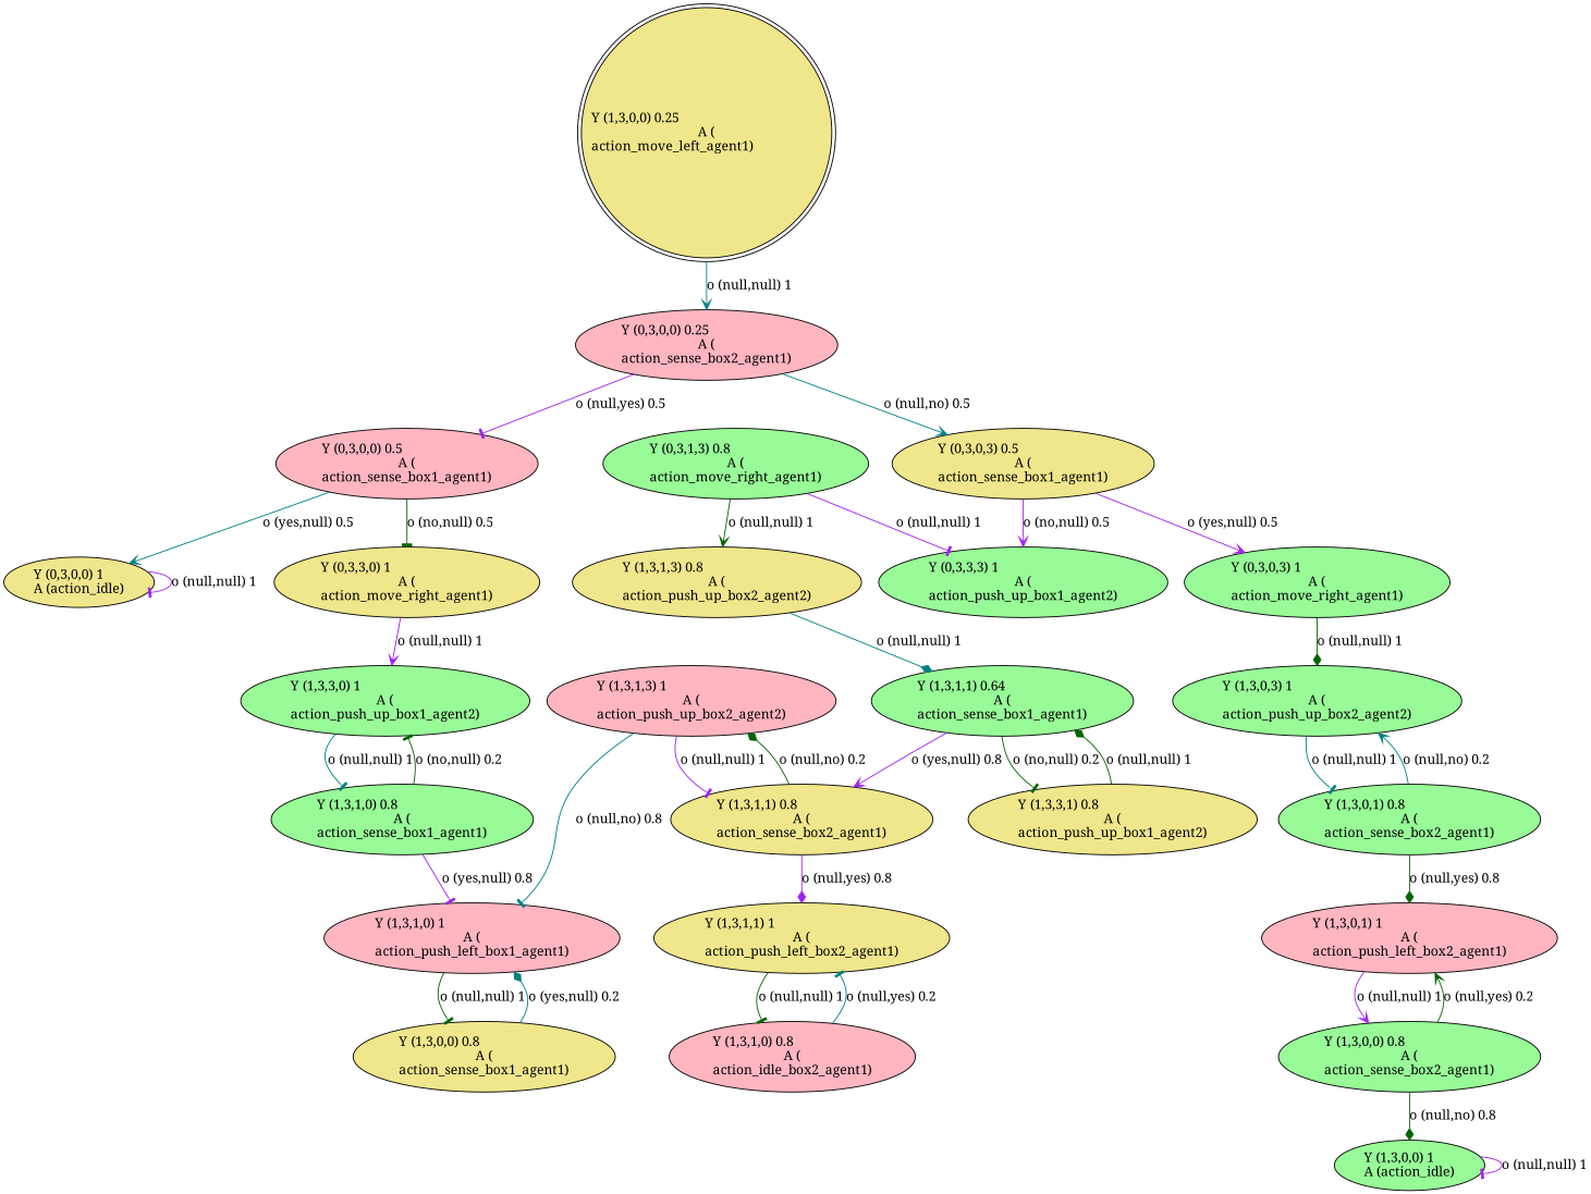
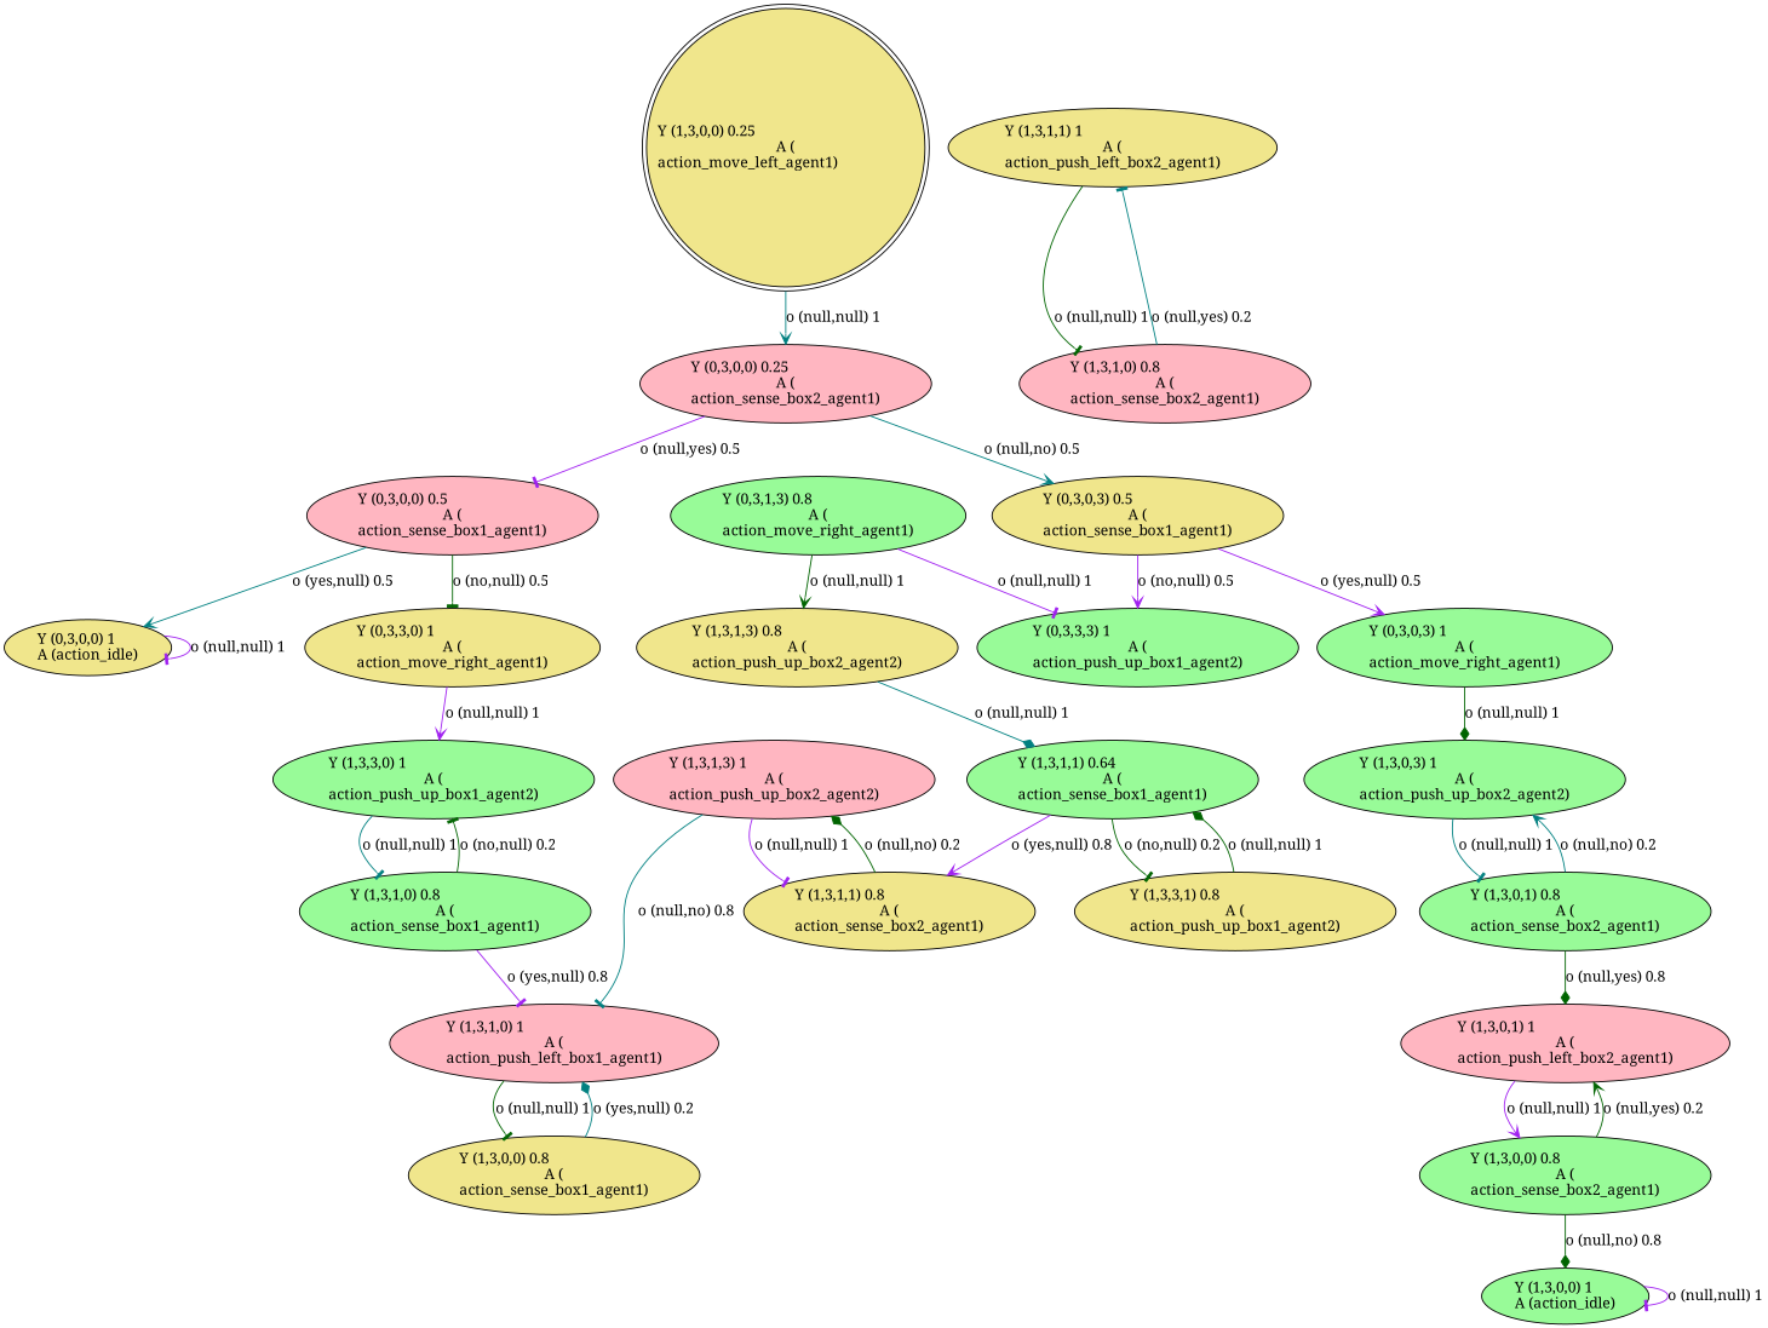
  digraph {
    fontname="Noto Serif"
    node [fillcolor=palegreen fontname="Noto Serif" style=filled]
    edge [arrowhead=tee color=purple fontname="Noto Serif"]
    n1 [fillcolor=khaki label="Y (1,3,0,0) 0.25\lA (\naction_move_left_agent1)\l" labeljust=l shape=doublecircle]
    n2 [fillcolor=lightpink label="Y (0,3,0,0) 0.25\lA (\naction_sense_box2_agent1)\l"]
    n3 [fillcolor=lightpink label="Y (0,3,0,0) 0.5\lA (\naction_sense_box1_agent1)\l"]
    n4 [fillcolor=khaki label="Y (0,3,0,3) 0.5\lA (\naction_sense_box1_agent1)\l"]
    n5 [fillcolor=khaki label="Y (0,3,0,0) 1\lA (action_idle)\l"]
    n6 [fillcolor=khaki label="Y (0,3,3,0) 1\lA (\naction_move_right_agent1)\l"]
    n7 [label="Y (0,3,0,3) 1\lA (\naction_move_right_agent1)\l"]
    n8 [label="Y (0,3,3,3) 1\lA (\naction_push_up_box1_agent2)\l"]
    n9 [label="Y (1,3,3,0) 1\lA (\naction_push_up_box1_agent2)\l"]
    n10 [label="Y (1,3,0,3) 1\lA (\naction_push_up_box2_agent2)\l"]
    n11 [label="Y (1,3,1,0) 0.8\lA (\naction_sense_box1_agent1)\l"]
    n12 [label="Y (1,3,0,0) 1\lA (action_idle)\l"]
    n13 [fillcolor=lightpink label="Y (1,3,1,0) 1\lA (\naction_push_left_box1_agent1)\l"]
    n14 [fillcolor=khaki label="Y (1,3,0,0) 0.8\lA (\naction_sense_box1_agent1)\l"]
    n15 [label="Y (1,3,0,1) 0.8\lA (\naction_sense_box2_agent1)\l"]
    n16 [label="Y (0,3,1,3) 0.8\lA (\naction_move_right_agent1)\l"]
    n17 [fillcolor=khaki label="Y (1,3,1,3) 0.8\lA (\naction_push_up_box2_agent2)\l"]
    n18 [fillcolor=lightpink label="Y (1,3,0,1) 1\lA (\naction_push_left_box2_agent1)\l"]
    n19 [label="Y (1,3,0,0) 0.8\lA (\naction_sense_box2_agent1)\l"]
    n20 [label="Y (1,3,1,1) 0.64\lA (\naction_sense_box1_agent1)\l"]
    n21 [fillcolor=khaki label="Y (1,3,1,1) 0.8\lA (\naction_sense_box2_agent1)\l"]
    n22 [fillcolor=khaki label="Y (1,3,3,1) 0.8\lA (\naction_push_up_box1_agent2)\l"]
    n23 [fillcolor=lightpink label="Y (1,3,1,3) 1\lA (\naction_push_up_box2_agent2)\l"]
    n24 [fillcolor=khaki label="Y (1,3,1,1) 1\lA (\naction_push_left_box2_agent1)\l"]
-   n25 [fillcolor=lightpink label="Y (1,3,1,0) 0.8\lA (\naction_idle_box2_agent1)\l"]
+   n25 [fillcolor=lightpink label="Y (1,3,1,0) 0.8\lA (\naction_sense_box2_agent1)\l"]
    n1 -> n2 [arrowhead=vee color=teal label="o (null,null) 1\l"]
    n2 -> n3 [label="o (null,yes) 0.5\l"]
    n2 -> n4 [arrowhead=vee color=teal label="o (null,no) 0.5\l"]
    n3 -> n5 [arrowhead=vee color=teal label="o (yes,null) 0.5\l"]
    n3 -> n6 [color=darkgreen label="o (no,null) 0.5\l"]
    n4 -> n7 [arrowhead=vee label="o (yes,null) 0.5\l"]
    n4 -> n8 [arrowhead=vee label="o (no,null) 0.5\l"]
    n5 -> n5 [label="o (null,null) 1\l"]
    n6 -> n9 [arrowhead=vee label="o (null,null) 1\l"]
    n7 -> n10 [arrowhead=diamond color=darkgreen label="o (null,null) 1\l"]
    n9 -> n11 [color=teal label="o (null,null) 1\l"]
    n10 -> n15 [color=teal label="o (null,null) 1\l"]
    n11 -> n9 [color=darkgreen label="o (no,null) 0.2\l"]
    n11 -> n13 [label="o (yes,null) 0.8\l"]
    n12 -> n12 [label="o (null,null) 1\l"]
    n13 -> n14 [color=darkgreen label="o (null,null) 1\l"]
    n14 -> n13 [arrowhead=diamond color=teal label="o (yes,null) 0.2\l"]
    n15 -> n10 [arrowhead=vee color=teal label="o (null,no) 0.2\l"]
    n15 -> n18 [arrowhead=diamond color=darkgreen label="o (null,yes) 0.8\l"]
    n16 -> n8 [label="o (null,null) 1\l"]
    n16 -> n17 [arrowhead=vee color=darkgreen label="o (null,null) 1\l"]
    n17 -> n20 [arrowhead=diamond color=teal label="o (null,null) 1\l"]
    n18 -> n19 [arrowhead=vee label="o (null,null) 1\l"]
    n19 -> n12 [arrowhead=diamond color=darkgreen label="o (null,no) 0.8\l"]
    n19 -> n18 [arrowhead=vee color=darkgreen label="o (null,yes) 0.2\l"]
    n20 -> n21 [arrowhead=vee label="o (yes,null) 0.8\l"]
    n20 -> n22 [color=darkgreen label="o (no,null) 0.2\l"]
    n21 -> n23 [arrowhead=diamond color=darkgreen label="o (null,no) 0.2\l"]
-   n21 -> n24 [arrowhead=diamond label="o (null,yes) 0.8\l"]
    n22 -> n20 [arrowhead=diamond color=darkgreen label="o (null,null) 1\l"]
    n23 -> n13 [color=teal label="o (null,no) 0.8\l"]
    n23 -> n21 [label="o (null,null) 1\l"]
    n24 -> n25 [color=darkgreen label="o (null,null) 1\l"]
    n25 -> n24 [color=teal label="o (null,yes) 0.2\l"]
  }
